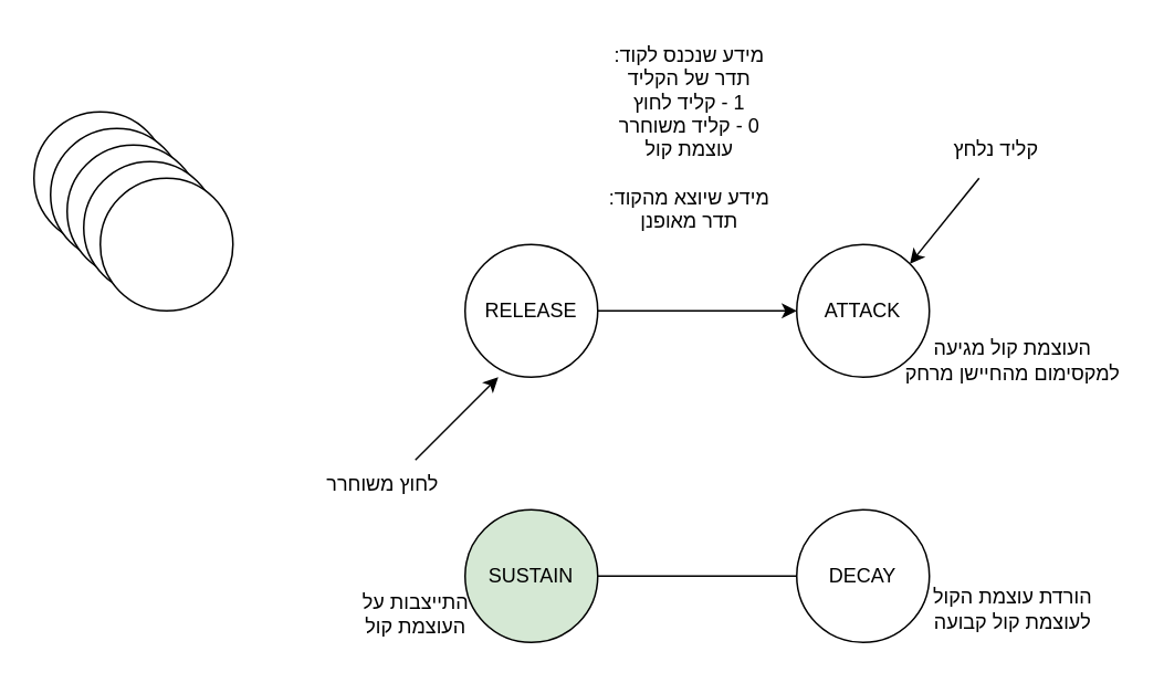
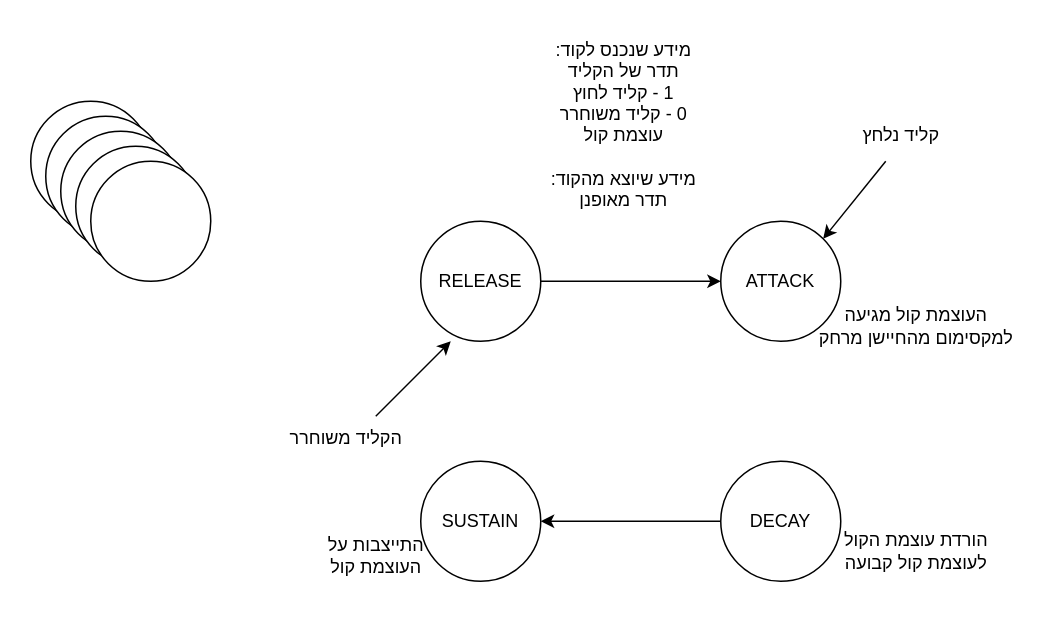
  <mxCell id="0" />
  <mxCell id="1" parent="0" />
  <mxCell id="2" style="edgeStyle=none;rounded=0;orthogonalLoop=1;jettySize=auto;html=1;exitX=1;exitY=0.5;exitDx=0;exitDy=0;entryX=0;entryY=0.5;entryDx=0;entryDy=0;" edge="1" parent="1" source="8" target="12"><mxGeometry relative="1" as="geometry"><mxPoint x="480" y="107" as="sourcePoint" /></mxGeometry></mxCell>
  <mxCell id="3" value="" style="ellipse;whiteSpace=wrap;html=1;aspect=fixed;shadow=0;" vertex="1" parent="1"><mxGeometry x="20" y="67" width="80" height="80" as="geometry" /></mxCell>
  <mxCell id="4" value="" style="ellipse;whiteSpace=wrap;html=1;aspect=fixed;shadow=0;" vertex="1" parent="1"><mxGeometry x="30" y="77" width="80" height="80" as="geometry" /></mxCell>
  <mxCell id="5" value="" style="ellipse;whiteSpace=wrap;html=1;aspect=fixed;shadow=0;" vertex="1" parent="1"><mxGeometry x="40" y="87" width="80" height="80" as="geometry" /></mxCell>
  <mxCell id="6" value="" style="ellipse;whiteSpace=wrap;html=1;aspect=fixed;shadow=0;" vertex="1" parent="1"><mxGeometry x="50" y="97" width="80" height="80" as="geometry" /></mxCell>
  <mxCell id="7" value="" style="ellipse;whiteSpace=wrap;html=1;aspect=fixed;shadow=0;" vertex="1" parent="1"><mxGeometry x="60" y="107" width="80" height="80" as="geometry" /></mxCell>
  <mxCell id="8" value="RELEASE" style="ellipse;whiteSpace=wrap;html=1;aspect=fixed;shadow=0;" vertex="1" parent="1"><mxGeometry x="280" y="147" width="80" height="80" as="geometry" /></mxCell>
- <mxCell id="9" value="SUSTAIN" style="ellipse;whiteSpace=wrap;html=1;aspect=fixed;shadow=0;fillColor=#d5e8d4;" vertex="1" parent="1"><mxGeometry x="280" y="307" width="80" height="80" as="geometry" /></mxCell>
- <mxCell id="10" value="" style="edgeStyle=none;rounded=0;orthogonalLoop=1;jettySize=auto;html=1;endArrow=none;" edge="1" parent="1" source="11" target="9"><mxGeometry relative="1" as="geometry" /></mxCell>
+ <mxCell id="9" value="SUSTAIN" style="ellipse;whiteSpace=wrap;html=1;aspect=fixed;shadow=0;" vertex="1" parent="1"><mxGeometry x="280" y="307" width="80" height="80" as="geometry" /></mxCell>
+ <mxCell id="10" value="" style="edgeStyle=none;rounded=0;orthogonalLoop=1;jettySize=auto;html=1;" edge="1" parent="1" source="11" target="9"><mxGeometry relative="1" as="geometry" /></mxCell>
  <mxCell id="11" value="DECAY" style="ellipse;whiteSpace=wrap;html=1;aspect=fixed;shadow=0;" vertex="1" parent="1"><mxGeometry x="480" y="307" width="80" height="80" as="geometry" /></mxCell>
  <mxCell id="12" value="ATTACK" style="ellipse;whiteSpace=wrap;html=1;aspect=fixed;shadow=0;" vertex="1" parent="1"><mxGeometry x="480" y="147" width="80" height="80" as="geometry" /></mxCell>
  <mxCell id="13" value="" style="endArrow=classic;html=1;rounded=0;entryX=1;entryY=0;entryDx=0;entryDy=0;" edge="1" parent="1" target="12"><mxGeometry width="50" height="50" relative="1" as="geometry"><mxPoint x="590" y="107" as="sourcePoint" /><mxPoint x="410" y="207" as="targetPoint" /></mxGeometry></mxCell>
  <mxCell id="14" value="קליד נלחץ" style="text;html=1;align=center;verticalAlign=middle;resizable=0;points=[];autosize=1;strokeColor=none;fillColor=none;" vertex="1" parent="1"><mxGeometry x="565" y="75" width="70" height="30" as="geometry" /></mxCell>
  <mxCell id="15" value="העוצמת קול מגיעה &lt;br&gt;למקסימום מהחיישן מרחק" style="text;html=1;align=center;verticalAlign=middle;resizable=0;points=[];autosize=1;strokeColor=none;fillColor=none;" vertex="1" parent="1"><mxGeometry x="540" y="197" width="140" height="40" as="geometry" /></mxCell>
  <mxCell id="16" value="" style="endArrow=classic;html=1;rounded=0;" edge="1" parent="1"><mxGeometry width="50" height="50" relative="1" as="geometry"><mxPoint x="250" y="277" as="sourcePoint" /><mxPoint x="300" y="227" as="targetPoint" /></mxGeometry></mxCell>
- <mxCell id="17" value="לחוץ משוחרר" style="text;html=1;align=center;verticalAlign=middle;resizable=0;points=[];autosize=1;strokeColor=none;fillColor=none;" vertex="1" parent="1"><mxGeometry x="185" y="277" width="90" height="30" as="geometry" /></mxCell>
+ <mxCell id="17" value="הקליד משוחרר" style="text;html=1;align=center;verticalAlign=middle;resizable=0;points=[];autosize=1;strokeColor=none;fillColor=none;" vertex="1" parent="1"><mxGeometry x="185" y="277" width="90" height="30" as="geometry" /></mxCell>
  <mxCell id="18" value="הורדת עוצמת הקול &lt;br&gt;לעוצמת קול קבועה" style="text;html=1;align=center;verticalAlign=middle;resizable=0;points=[];autosize=1;strokeColor=none;fillColor=none;" vertex="1" parent="1"><mxGeometry x="555" y="347" width="110" height="40" as="geometry" /></mxCell>
  <mxCell id="19" value="התייצבות על &lt;br&gt;העוצמת קול" style="text;html=1;align=center;verticalAlign=middle;resizable=0;points=[];autosize=1;strokeColor=none;fillColor=none;" vertex="1" parent="1"><mxGeometry x="210" y="350" width="80" height="40" as="geometry" /></mxCell>
  <mxCell id="20" value="&lt;div style=&quot;direction: rtl;&quot;&gt;&lt;span style=&quot;background-color: initial;&quot;&gt;מידע שנכנס לקוד:&lt;/span&gt;&lt;/div&gt;&lt;div style=&quot;direction: rtl;&quot;&gt;תדר של הקליד&lt;/div&gt;&lt;div style=&quot;direction: rtl;&quot;&gt;1 - קליד לחוץ&lt;/div&gt;&lt;div style=&quot;direction: rtl;&quot;&gt;0 - קליד משוחרר&lt;/div&gt;&lt;div style=&quot;direction: rtl;&quot;&gt;עוצמת קול&lt;/div&gt;&lt;div style=&quot;direction: rtl;&quot;&gt;&lt;br&gt;&lt;/div&gt;&lt;div style=&quot;direction: rtl;&quot;&gt;מידע שיוצא מהקוד:&lt;/div&gt;&lt;div style=&quot;direction: rtl;&quot;&gt;תדר מאופנן&lt;/div&gt;&lt;div style=&quot;direction: rtl;&quot;&gt;&lt;br&gt;&lt;/div&gt;" style="text;html=1;align=center;verticalAlign=middle;resizable=0;points=[];autosize=1;strokeColor=none;fillColor=none;" vertex="1" parent="1"><mxGeometry x="360" y="20" width="110" height="140" as="geometry" /></mxCell>
